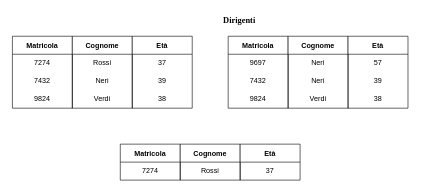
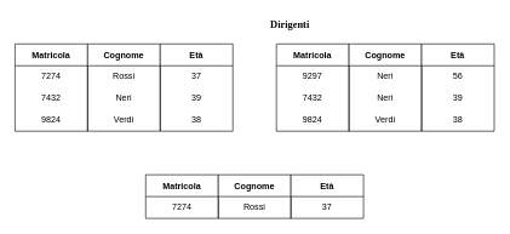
  <mxCell id="0" />
  <mxCell id="1" parent="0" />
  <mxCell id="2" value="Matricola" style="swimlane;startSize=30;" parent="1" vertex="1"><mxGeometry x="20" y="60" width="100" height="120" as="geometry" /></mxCell>
  <mxCell id="3" value="7274" style="text;strokeColor=none;fillColor=none;spacingLeft=4;spacingRight=4;overflow=hidden;rotatable=0;points=[[0,0.5],[1,0.5]];portConstraint=eastwest;fontSize=12;align=center;" parent="2" vertex="1"><mxGeometry y="30" width="100" height="30" as="geometry" /></mxCell>
  <mxCell id="4" value="7432" style="text;strokeColor=none;fillColor=none;spacingLeft=4;spacingRight=4;overflow=hidden;rotatable=0;points=[[0,0.5],[1,0.5]];portConstraint=eastwest;fontSize=12;align=center;" parent="2" vertex="1"><mxGeometry y="60" width="100" height="30" as="geometry" /></mxCell>
  <mxCell id="5" value="9824" style="text;strokeColor=none;fillColor=none;spacingLeft=4;spacingRight=4;overflow=hidden;rotatable=0;points=[[0,0.5],[1,0.5]];portConstraint=eastwest;fontSize=12;align=center;" parent="2" vertex="1"><mxGeometry y="90" width="100" height="30" as="geometry" /></mxCell>
  <mxCell id="6" value="Cognome" style="swimlane;startSize=30;" parent="1" vertex="1"><mxGeometry x="120" y="60" width="100" height="120" as="geometry" /></mxCell>
  <mxCell id="7" value="Rossi" style="text;strokeColor=none;fillColor=none;spacingLeft=4;spacingRight=4;overflow=hidden;rotatable=0;points=[[0,0.5],[1,0.5]];portConstraint=eastwest;fontSize=12;align=center;" parent="6" vertex="1"><mxGeometry y="30" width="100" height="30" as="geometry" /></mxCell>
  <mxCell id="8" value="Neri" style="text;strokeColor=none;fillColor=none;spacingLeft=4;spacingRight=4;overflow=hidden;rotatable=0;points=[[0,0.5],[1,0.5]];portConstraint=eastwest;fontSize=12;align=center;" parent="6" vertex="1"><mxGeometry y="60" width="100" height="30" as="geometry" /></mxCell>
  <mxCell id="9" value="Verdi" style="text;strokeColor=none;fillColor=none;spacingLeft=4;spacingRight=4;overflow=hidden;rotatable=0;points=[[0,0.5],[1,0.5]];portConstraint=eastwest;fontSize=12;align=center;" parent="6" vertex="1"><mxGeometry y="90" width="100" height="30" as="geometry" /></mxCell>
  <mxCell id="10" value="Età" style="swimlane;startSize=30;" parent="1" vertex="1"><mxGeometry x="220" y="60" width="100" height="120" as="geometry" /></mxCell>
  <mxCell id="11" value="37" style="text;strokeColor=none;fillColor=none;spacingLeft=4;spacingRight=4;overflow=hidden;rotatable=0;points=[[0,0.5],[1,0.5]];portConstraint=eastwest;fontSize=12;align=center;" parent="10" vertex="1"><mxGeometry y="30" width="100" height="30" as="geometry" /></mxCell>
  <mxCell id="12" value="39" style="text;strokeColor=none;fillColor=none;spacingLeft=4;spacingRight=4;overflow=hidden;rotatable=0;points=[[0,0.5],[1,0.5]];portConstraint=eastwest;fontSize=12;align=center;" parent="10" vertex="1"><mxGeometry y="60" width="100" height="30" as="geometry" /></mxCell>
  <mxCell id="13" value="38" style="text;strokeColor=none;fillColor=none;spacingLeft=4;spacingRight=4;overflow=hidden;rotatable=0;points=[[0,0.5],[1,0.5]];portConstraint=eastwest;fontSize=12;align=center;" parent="10" vertex="1"><mxGeometry y="90" width="100" height="30" as="geometry" /></mxCell>
  <mxCell id="14" value="Matricola" style="swimlane;startSize=30;" parent="1" vertex="1"><mxGeometry x="380" y="60" width="100" height="120" as="geometry" /></mxCell>
- <mxCell id="15" value="9697" style="text;strokeColor=none;fillColor=none;spacingLeft=4;spacingRight=4;overflow=hidden;rotatable=0;points=[[0,0.5],[1,0.5]];portConstraint=eastwest;fontSize=12;align=center;" parent="14" vertex="1"><mxGeometry y="30" width="100" height="30" as="geometry" /></mxCell>
+ <mxCell id="15" value="9297" style="text;strokeColor=none;fillColor=none;spacingLeft=4;spacingRight=4;overflow=hidden;rotatable=0;points=[[0,0.5],[1,0.5]];portConstraint=eastwest;fontSize=12;align=center;" parent="14" vertex="1"><mxGeometry y="30" width="100" height="30" as="geometry" /></mxCell>
  <mxCell id="16" value="7432" style="text;strokeColor=none;fillColor=none;spacingLeft=4;spacingRight=4;overflow=hidden;rotatable=0;points=[[0,0.5],[1,0.5]];portConstraint=eastwest;fontSize=12;align=center;" parent="14" vertex="1"><mxGeometry y="60" width="100" height="30" as="geometry" /></mxCell>
  <mxCell id="17" value="9824" style="text;strokeColor=none;fillColor=none;spacingLeft=4;spacingRight=4;overflow=hidden;rotatable=0;points=[[0,0.5],[1,0.5]];portConstraint=eastwest;fontSize=12;align=center;" parent="14" vertex="1"><mxGeometry y="90" width="100" height="30" as="geometry" /></mxCell>
  <mxCell id="18" value="Cognome" style="swimlane;startSize=30;" parent="1" vertex="1"><mxGeometry x="480" y="60" width="100" height="120" as="geometry" /></mxCell>
  <mxCell id="19" value="Neri" style="text;strokeColor=none;fillColor=none;spacingLeft=4;spacingRight=4;overflow=hidden;rotatable=0;points=[[0,0.5],[1,0.5]];portConstraint=eastwest;fontSize=12;align=center;" parent="18" vertex="1"><mxGeometry y="30" width="100" height="30" as="geometry" /></mxCell>
  <mxCell id="20" value="Neri" style="text;strokeColor=none;fillColor=none;spacingLeft=4;spacingRight=4;overflow=hidden;rotatable=0;points=[[0,0.5],[1,0.5]];portConstraint=eastwest;fontSize=12;align=center;" parent="18" vertex="1"><mxGeometry y="60" width="100" height="30" as="geometry" /></mxCell>
  <mxCell id="21" value="Verdi" style="text;strokeColor=none;fillColor=none;spacingLeft=4;spacingRight=4;overflow=hidden;rotatable=0;points=[[0,0.5],[1,0.5]];portConstraint=eastwest;fontSize=12;align=center;" parent="18" vertex="1"><mxGeometry y="90" width="100" height="30" as="geometry" /></mxCell>
  <mxCell id="22" value="Età" style="swimlane;startSize=30;" parent="1" vertex="1"><mxGeometry x="580" y="60" width="100" height="120" as="geometry" /></mxCell>
- <mxCell id="23" value="57" style="text;strokeColor=none;fillColor=none;spacingLeft=4;spacingRight=4;overflow=hidden;rotatable=0;points=[[0,0.5],[1,0.5]];portConstraint=eastwest;fontSize=12;align=center;" parent="22" vertex="1"><mxGeometry y="30" width="100" height="30" as="geometry" /></mxCell>
+ <mxCell id="23" value="56" style="text;strokeColor=none;fillColor=none;spacingLeft=4;spacingRight=4;overflow=hidden;rotatable=0;points=[[0,0.5],[1,0.5]];portConstraint=eastwest;fontSize=12;align=center;" parent="22" vertex="1"><mxGeometry y="30" width="100" height="30" as="geometry" /></mxCell>
  <mxCell id="24" value="39" style="text;strokeColor=none;fillColor=none;spacingLeft=4;spacingRight=4;overflow=hidden;rotatable=0;points=[[0,0.5],[1,0.5]];portConstraint=eastwest;fontSize=12;align=center;" parent="22" vertex="1"><mxGeometry y="60" width="100" height="30" as="geometry" /></mxCell>
  <mxCell id="25" value="38" style="text;strokeColor=none;fillColor=none;spacingLeft=4;spacingRight=4;overflow=hidden;rotatable=0;points=[[0,0.5],[1,0.5]];portConstraint=eastwest;fontSize=12;align=center;" parent="22" vertex="1"><mxGeometry y="90" width="100" height="30" as="geometry" /></mxCell>
  <mxCell id="26" value="Dirigenti" style="text;html=1;align=left;verticalAlign=middle;resizable=0;points=[];autosize=1;strokeColor=none;fillColor=none;fontStyle=1;fontFamily=Times New Roman;fontSize=14;" parent="1" vertex="1"><mxGeometry x="370" y="20" width="80" height="30" as="geometry" /></mxCell>
  <mxCell id="27" value="Matricola" style="swimlane;startSize=30;" parent="1" vertex="1"><mxGeometry x="200" y="240" width="100" height="60" as="geometry" /></mxCell>
  <mxCell id="28" value="7274" style="text;strokeColor=none;fillColor=none;spacingLeft=4;spacingRight=4;overflow=hidden;rotatable=0;points=[[0,0.5],[1,0.5]];portConstraint=eastwest;fontSize=12;align=center;" parent="27" vertex="1"><mxGeometry y="30" width="100" height="30" as="geometry" /></mxCell>
  <mxCell id="29" value="Cognome" style="swimlane;startSize=30;" parent="1" vertex="1"><mxGeometry x="300" y="240" width="100" height="60" as="geometry" /></mxCell>
  <mxCell id="30" value="Rossi" style="text;strokeColor=none;fillColor=none;spacingLeft=4;spacingRight=4;overflow=hidden;rotatable=0;points=[[0,0.5],[1,0.5]];portConstraint=eastwest;fontSize=12;align=center;" parent="29" vertex="1"><mxGeometry y="30" width="100" height="30" as="geometry" /></mxCell>
  <mxCell id="31" value="Età" style="swimlane;startSize=30;" parent="1" vertex="1"><mxGeometry x="400" y="240" width="100" height="60" as="geometry" /></mxCell>
  <mxCell id="32" value="37" style="text;strokeColor=none;fillColor=none;spacingLeft=4;spacingRight=4;overflow=hidden;rotatable=0;points=[[0,0.5],[1,0.5]];portConstraint=eastwest;fontSize=12;align=center;" parent="31" vertex="1"><mxGeometry y="30" width="100" height="30" as="geometry" /></mxCell>
